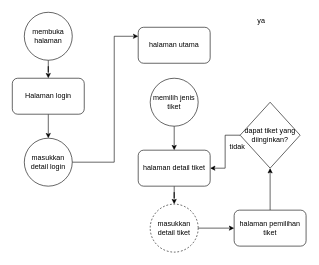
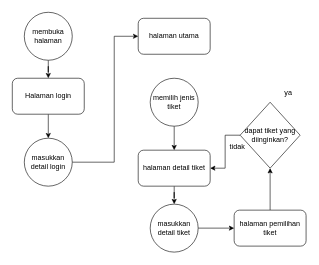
  <mxCell id="0" />
  <mxCell id="1" parent="0" />
  <mxCell id="2" value="" style="edgeStyle=orthogonalEdgeStyle;rounded=0;orthogonalLoop=1;jettySize=auto;html=1;" edge="1" parent="1" source="3" target="9"><mxGeometry relative="1" as="geometry" /></mxCell>
  <mxCell id="3" value="Halaman login" style="rounded=1;whiteSpace=wrap;html=1;" vertex="1" parent="1"><mxGeometry x="20" y="130" width="120" height="60" as="geometry" /></mxCell>
  <mxCell id="4" value="" style="edgeStyle=orthogonalEdgeStyle;rounded=0;orthogonalLoop=1;jettySize=auto;html=1;" edge="1" parent="1" source="5" target="3"><mxGeometry relative="1" as="geometry" /></mxCell>
  <mxCell id="5" value="membuka halaman" style="ellipse;whiteSpace=wrap;html=1;aspect=fixed;" vertex="1" parent="1"><mxGeometry x="40" y="20" width="80" height="80" as="geometry" /></mxCell>
  <mxCell id="6" value="" style="edgeStyle=orthogonalEdgeStyle;rounded=0;orthogonalLoop=1;jettySize=auto;html=1;" edge="1" parent="1" source="7" target="14"><mxGeometry relative="1" as="geometry" /></mxCell>
  <mxCell id="7" value="dapat tiket yang diinginkan?" style="rhombus;whiteSpace=wrap;html=1;" vertex="1" parent="1"><mxGeometry x="400" y="170" width="100" height="110" as="geometry" /></mxCell>
  <mxCell id="8" style="edgeStyle=orthogonalEdgeStyle;rounded=0;orthogonalLoop=1;jettySize=auto;html=1;" edge="1" parent="1" source="9" target="10"><mxGeometry relative="1" as="geometry"><Array as="points"><mxPoint x="190" y="270" /><mxPoint x="190" y="60" /></Array></mxGeometry></mxCell>
  <mxCell id="9" value="masukkan detail login" style="ellipse;whiteSpace=wrap;html=1;aspect=fixed;" vertex="1" parent="1"><mxGeometry x="40" y="230" width="80" height="80" as="geometry" /></mxCell>
- <mxCell id="10" value="halaman utama" style="rounded=1;whiteSpace=wrap;html=1;" vertex="1" parent="1"><mxGeometry x="230" y="45" width="120" height="60" as="geometry" /></mxCell>
+ <mxCell id="10" value="halaman utama" style="rounded=1;whiteSpace=wrap;html=1;" vertex="1" parent="1"><mxGeometry x="230" y="30" width="120" height="60" as="geometry" /></mxCell>
  <mxCell id="11" value="" style="edgeStyle=orthogonalEdgeStyle;rounded=0;orthogonalLoop=1;jettySize=auto;html=1;" edge="1" parent="1" source="12" target="14"><mxGeometry relative="1" as="geometry" /></mxCell>
  <mxCell id="12" value="memilih jenis tiket" style="ellipse;whiteSpace=wrap;html=1;aspect=fixed;" vertex="1" parent="1"><mxGeometry x="250" y="130" width="80" height="80" as="geometry" /></mxCell>
  <mxCell id="13" value="" style="edgeStyle=orthogonalEdgeStyle;rounded=0;orthogonalLoop=1;jettySize=auto;html=1;" edge="1" parent="1" source="14" target="16"><mxGeometry relative="1" as="geometry" /></mxCell>
  <mxCell id="14" value="halaman detail tiket" style="rounded=1;whiteSpace=wrap;html=1;" vertex="1" parent="1"><mxGeometry x="230" y="250" width="120" height="60" as="geometry" /></mxCell>
  <mxCell id="15" value="" style="edgeStyle=orthogonalEdgeStyle;rounded=0;orthogonalLoop=1;jettySize=auto;html=1;" edge="1" parent="1" source="16" target="18"><mxGeometry relative="1" as="geometry" /></mxCell>
- <mxCell id="16" value="masukkan detail tiket" style="ellipse;whiteSpace=wrap;html=1;aspect=fixed;dashed=1;" vertex="1" parent="1"><mxGeometry x="250" y="340" width="80" height="80" as="geometry" /></mxCell>
+ <mxCell id="16" value="masukkan detail tiket" style="ellipse;whiteSpace=wrap;html=1;aspect=fixed;" vertex="1" parent="1"><mxGeometry x="250" y="340" width="80" height="80" as="geometry" /></mxCell>
  <mxCell id="17" value="" style="edgeStyle=orthogonalEdgeStyle;rounded=0;orthogonalLoop=1;jettySize=auto;html=1;" edge="1" parent="1" source="18" target="7"><mxGeometry relative="1" as="geometry" /></mxCell>
  <mxCell id="18" value="halaman pemilihan tiket" style="rounded=1;whiteSpace=wrap;html=1;" vertex="1" parent="1"><mxGeometry x="390" y="350" width="120" height="60" as="geometry" /></mxCell>
  <mxCell id="19" value="tidak" style="text;html=1;align=center;verticalAlign=middle;resizable=0;points=[];autosize=1;strokeColor=none;fillColor=none;" vertex="1" parent="1"><mxGeometry x="370" y="230" width="50" height="30" as="geometry" /></mxCell>
- <mxCell id="20" value="ya" style="text;html=1;align=center;verticalAlign=middle;resizable=0;points=[];autosize=1;strokeColor=none;fillColor=none;" vertex="1" parent="1"><mxGeometry x="415" y="20" width="40" height="30" as="geometry" /></mxCell>
+ <mxCell id="20" value="ya" style="text;html=1;align=center;verticalAlign=middle;resizable=0;points=[];autosize=1;strokeColor=none;fillColor=none;" vertex="1" parent="1"><mxGeometry x="460" y="140" width="40" height="30" as="geometry" /></mxCell>
